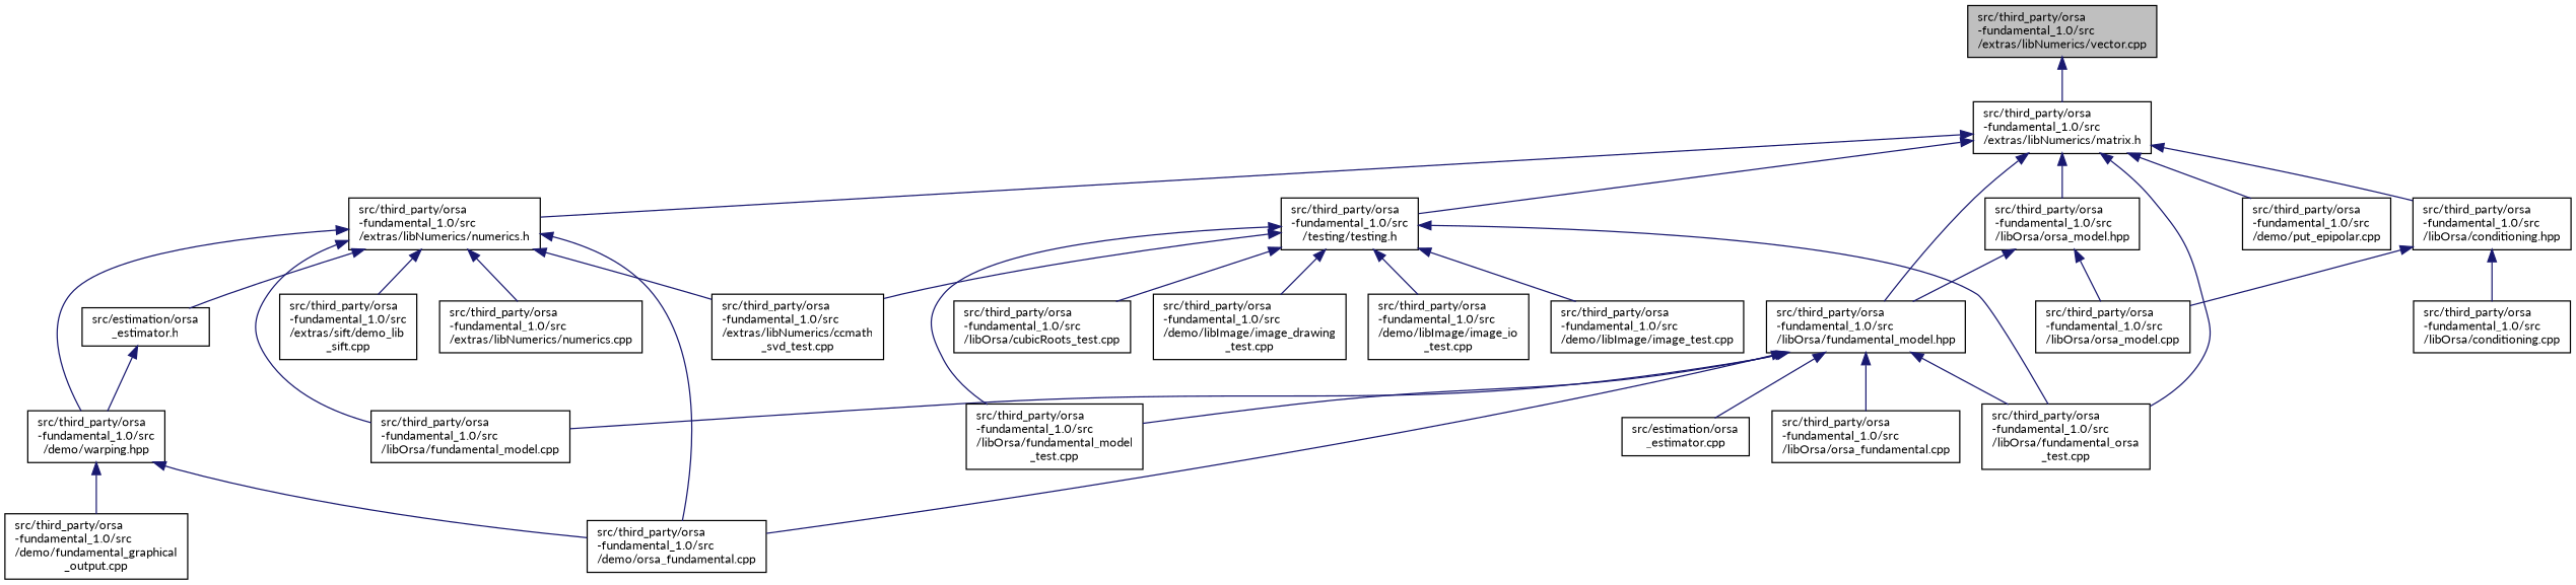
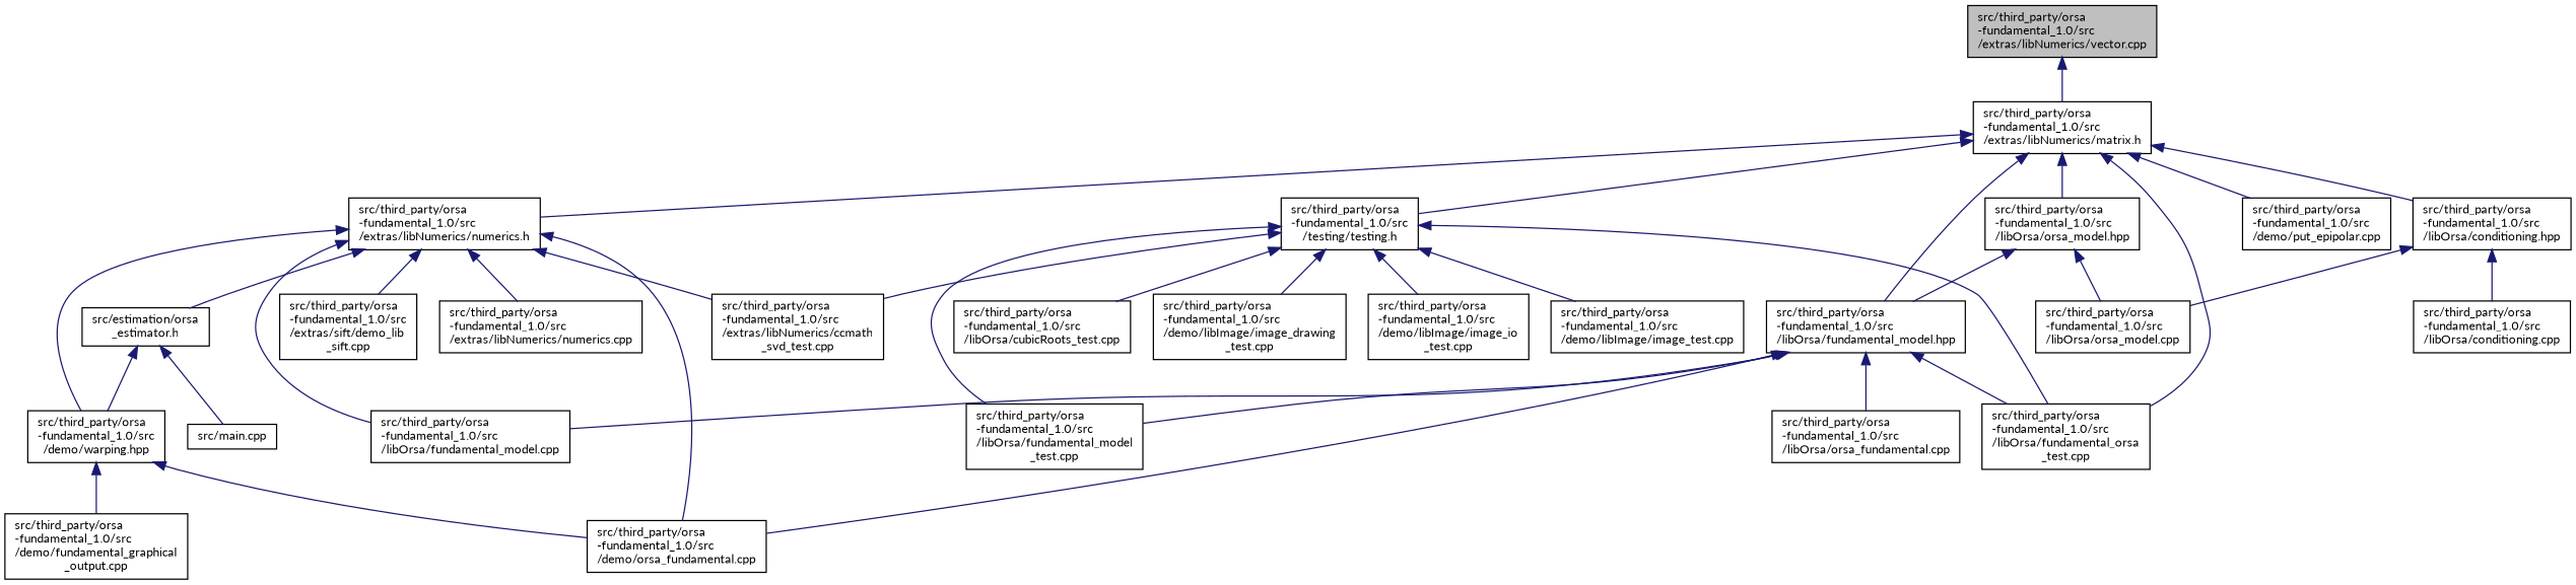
  digraph {
    fontname=Lato
    node [color=black fillcolor=white fontname=Lato fontsize=10 shape=record style=filled]
    edge [color=midnightblue dir=back fontname=Lato fontsize=10 labelfontname=Helvetica labelfontsize=10 style=solid]
    n1 [fillcolor=grey75 fontcolor=black height=0.2 label="src/third_party/orsa\l-fundamental_1.0/src\l/extras/libNumerics/vector.cpp" width=0.4]
    n2 [height=0.2 label="src/third_party/orsa\l-fundamental_1.0/src\l/extras/libNumerics/matrix.h" width=0.4]
    n3 [height=0.2 label="src/third_party/orsa\l-fundamental_1.0/src\l/extras/libNumerics/numerics.h" width=0.4]
    n4 [height=0.2 label="src/third_party/orsa\l-fundamental_1.0/src\l/libOrsa/orsa_model.hpp" width=0.4]
    n5 [height=0.2 label="src/third_party/orsa\l-fundamental_1.0/src\l/libOrsa/fundamental_model.hpp" width=0.4]
    n6 [height=0.2 label="src/third_party/orsa\l-fundamental_1.0/src\l/libOrsa/fundamental_orsa\l_test.cpp" width=0.4]
    n7 [height=0.2 label="src/third_party/orsa\l-fundamental_1.0/src\l/testing/testing.h" width=0.4]
    n8 [height=0.2 label="src/third_party/orsa\l-fundamental_1.0/src\l/demo/put_epipolar.cpp" width=0.4]
    n9 [height=0.2 label="src/third_party/orsa\l-fundamental_1.0/src\l/libOrsa/conditioning.hpp" width=0.4]
    n10 [height=0.2 label="src/estimation/orsa\l_estimator.h" width=0.4]
    n11 [height=0.2 label="src/third_party/orsa\l-fundamental_1.0/src\l/demo/warping.hpp" width=0.4]
    n12 [height=0.2 label="src/third_party/orsa\l-fundamental_1.0/src\l/demo/orsa_fundamental.cpp" width=0.4]
    n13 [height=0.2 label="src/third_party/orsa\l-fundamental_1.0/src\l/extras/libNumerics/ccmath\l_svd_test.cpp" width=0.4]
    n14 [height=0.2 label="src/third_party/orsa\l-fundamental_1.0/src\l/extras/libNumerics/numerics.cpp" width=0.4]
    n15 [height=0.2 label="src/third_party/orsa\l-fundamental_1.0/src\l/extras/sift/demo_lib\l_sift.cpp" width=0.4]
    n16 [height=0.2 label="src/third_party/orsa\l-fundamental_1.0/src\l/libOrsa/fundamental_model.cpp" width=0.4]
    n17 [height=0.2 label="src/third_party/orsa\l-fundamental_1.0/src\l/libOrsa/orsa_model.cpp" width=0.4]
-   n18 [height=0.2 label="src/estimation/orsa\l_estimator.cpp" width=0.4]
    n19 [height=0.2 label="src/third_party/orsa\l-fundamental_1.0/src\l/libOrsa/fundamental_model\l_test.cpp" width=0.4]
    n20 [height=0.2 label="src/third_party/orsa\l-fundamental_1.0/src\l/libOrsa/orsa_fundamental.cpp" width=0.4]
    n21 [height=0.2 label="src/third_party/orsa\l-fundamental_1.0/src\l/demo/libImage/image_drawing\l_test.cpp" width=0.4]
    n22 [height=0.2 label="src/third_party/orsa\l-fundamental_1.0/src\l/demo/libImage/image_io\l_test.cpp" width=0.4]
    n23 [height=0.2 label="src/third_party/orsa\l-fundamental_1.0/src\l/demo/libImage/image_test.cpp" width=0.4]
    n24 [height=0.2 label="src/third_party/orsa\l-fundamental_1.0/src\l/libOrsa/cubicRoots_test.cpp" width=0.4]
    n25 [height=0.2 label="src/third_party/orsa\l-fundamental_1.0/src\l/libOrsa/conditioning.cpp" width=0.4]
+   n26 [height=0.2 label="src/main.cpp" width=0.4]
    n27 [height=0.2 label="src/third_party/orsa\l-fundamental_1.0/src\l/demo/fundamental_graphical\l_output.cpp" width=0.4]
    n1 -> n2
    n2 -> n3
    n2 -> n4
    n2 -> n5
    n2 -> n6
    n2 -> n7
    n2 -> n8
    n2 -> n9
    n3 -> n10
    n3 -> n11
    n3 -> n12
    n3 -> n13
    n3 -> n14
    n3 -> n15
    n3 -> n16
    n4 -> n5
    n4 -> n17
    n5 -> n6
    n5 -> n12
    n5 -> n16
-   n5 -> n18
    n5 -> n19
    n5 -> n20
    n7 -> n6
    n7 -> n13
    n7 -> n19
    n7 -> n21
    n7 -> n22
    n7 -> n23
    n7 -> n24
    n9 -> n17
    n9 -> n25
    n10 -> n11
+   n10 -> n26
    n11 -> n12
    n11 -> n27
  }
